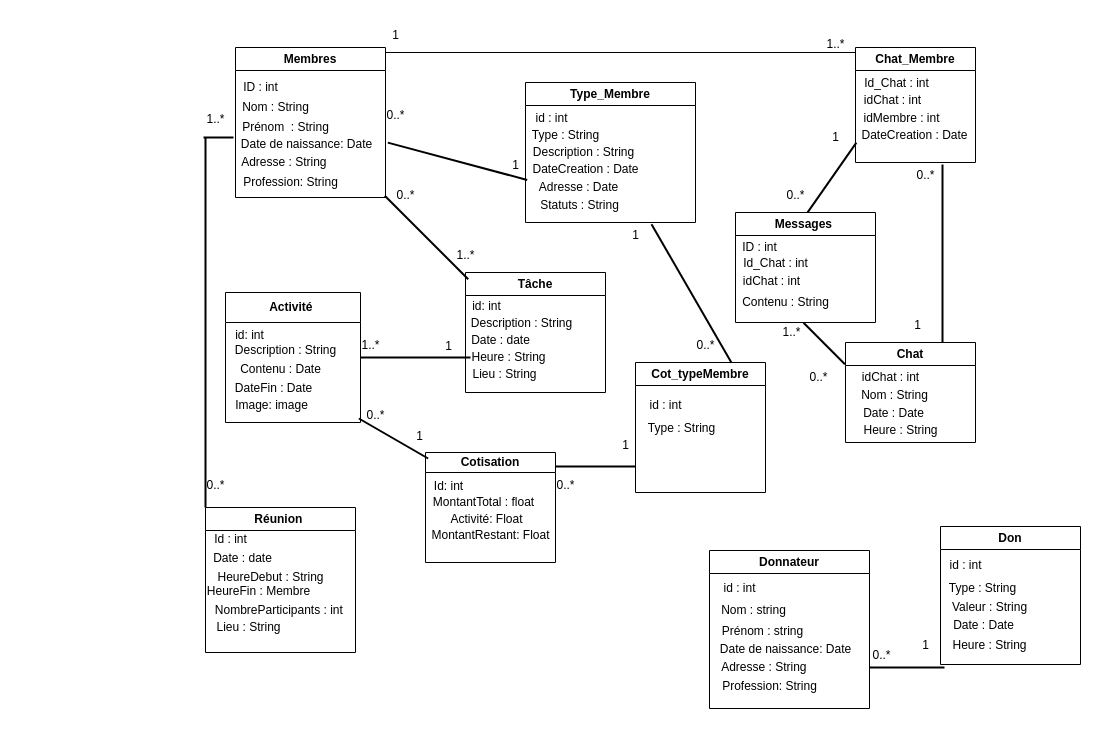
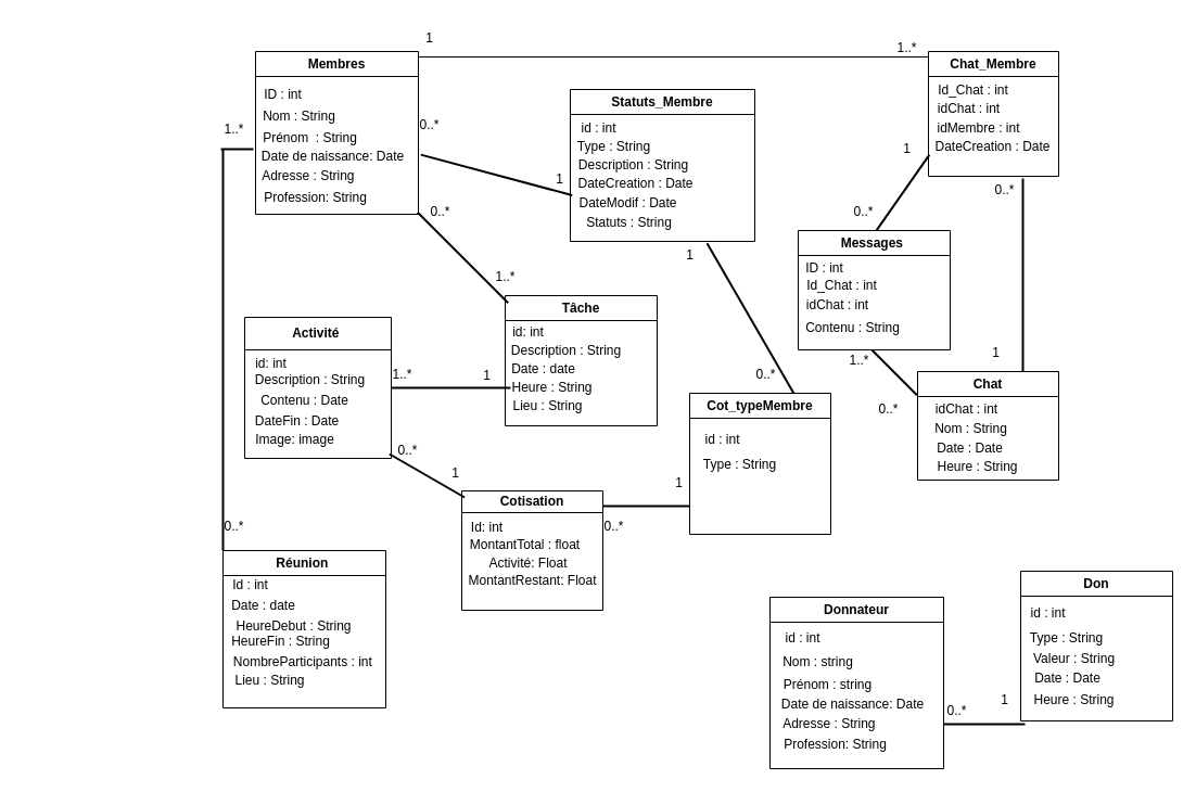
  <mxCell id="0" />
  <mxCell id="1" parent="0" />
  <mxCell id="2" value="Membres" style="swimlane;whiteSpace=wrap;html=1;" vertex="1" parent="1"><mxGeometry x="235" y="47" width="150" height="150" as="geometry" /></mxCell>
  <mxCell id="3" value="ID : int" style="text;html=1;align=center;verticalAlign=middle;resizable=0;points=[];autosize=1;strokeColor=none;fillColor=none;" vertex="1" parent="2"><mxGeometry x="-5" y="25" width="60" height="30" as="geometry" /></mxCell>
  <mxCell id="4" value="Nom : String" style="text;html=1;align=center;verticalAlign=middle;resizable=0;points=[];autosize=1;strokeColor=none;fillColor=none;" vertex="1" parent="2"><mxGeometry x="-5" y="45" width="90" height="30" as="geometry" /></mxCell>
  <mxCell id="5" value="Prénom&amp;nbsp; : String" style="text;html=1;align=center;verticalAlign=middle;resizable=0;points=[];autosize=1;strokeColor=none;fillColor=none;" vertex="1" parent="2"><mxGeometry x="-5" y="65" width="110" height="30" as="geometry" /></mxCell>
  <mxCell id="6" value="Profession: String" style="text;html=1;align=center;verticalAlign=middle;resizable=0;points=[];autosize=1;strokeColor=none;fillColor=none;" vertex="1" parent="2"><mxGeometry x="-5" y="120" width="120" height="30" as="geometry" /></mxCell>
- <mxCell id="7" value="Type_Membre" style="swimlane;whiteSpace=wrap;html=1;" vertex="1" parent="1"><mxGeometry x="525" y="82" width="170" height="140" as="geometry" /></mxCell>
+ <mxCell id="7" value="Statuts_Membre" style="swimlane;whiteSpace=wrap;html=1;" vertex="1" parent="1"><mxGeometry x="525" y="82" width="170" height="140" as="geometry" /></mxCell>
  <mxCell id="8" value="Description : String" style="text;html=1;align=center;verticalAlign=middle;resizable=0;points=[];autosize=1;strokeColor=none;fillColor=none;" vertex="1" parent="7"><mxGeometry x="-2" y="55" width="120" height="30" as="geometry" /></mxCell>
  <mxCell id="9" value="DateCreation : Date" style="text;html=1;align=center;verticalAlign=middle;resizable=0;points=[];autosize=1;strokeColor=none;fillColor=none;" vertex="1" parent="7"><mxGeometry x="-5" y="72" width="130" height="30" as="geometry" /></mxCell>
  <mxCell id="10" value="Activité&amp;nbsp;" style="swimlane;whiteSpace=wrap;html=1;startSize=30;" vertex="1" parent="1"><mxGeometry x="225" y="292" width="135" height="130" as="geometry" /></mxCell>
  <mxCell id="11" value="Tâche" style="swimlane;whiteSpace=wrap;html=1;" vertex="1" parent="1"><mxGeometry x="465" y="272" width="140" height="120" as="geometry" /></mxCell>
  <mxCell id="12" value="Cotisation" style="swimlane;whiteSpace=wrap;html=1;startSize=20;" vertex="1" parent="1"><mxGeometry x="425" y="452" width="130" height="110" as="geometry" /></mxCell>
  <mxCell id="13" value="MontantTotal : float" style="text;html=1;align=center;verticalAlign=middle;resizable=0;points=[];autosize=1;strokeColor=none;fillColor=none;" vertex="1" parent="12"><mxGeometry x="-2" y="35" width="120" height="30" as="geometry" /></mxCell>
  <mxCell id="14" value="Messages&amp;nbsp;" style="swimlane;whiteSpace=wrap;html=1;" vertex="1" parent="1"><mxGeometry x="735" y="212" width="140" height="110" as="geometry" /></mxCell>
  <mxCell id="15" value="Chat" style="swimlane;whiteSpace=wrap;html=1;" vertex="1" parent="1"><mxGeometry x="845" y="342" width="130" height="100" as="geometry" /></mxCell>
  <mxCell id="16" value="Chat_Membre" style="swimlane;whiteSpace=wrap;html=1;" vertex="1" parent="1"><mxGeometry x="855" y="47" width="120" height="115" as="geometry" /></mxCell>
  <mxCell id="17" value="Cot_typeMembre" style="swimlane;whiteSpace=wrap;html=1;rotation=0;" vertex="1" parent="1"><mxGeometry x="635" y="362" width="130" height="130" as="geometry" /></mxCell>
  <mxCell id="18" value="Réunion&amp;nbsp;" style="swimlane;whiteSpace=wrap;html=1;" vertex="1" parent="1"><mxGeometry x="205" y="507" width="150" height="145" as="geometry" /></mxCell>
  <mxCell id="19" value="NombreParticipants : int&amp;nbsp;" style="text;html=1;align=center;verticalAlign=middle;resizable=0;points=[];autosize=1;strokeColor=none;fillColor=none;" vertex="1" parent="18"><mxGeometry y="88" width="150" height="30" as="geometry" /></mxCell>
  <mxCell id="20" value="Lieu : String" style="text;html=1;align=center;verticalAlign=middle;resizable=0;points=[];autosize=1;strokeColor=none;fillColor=none;" vertex="1" parent="18"><mxGeometry x="-2" y="105" width="90" height="30" as="geometry" /></mxCell>
  <mxCell id="21" value="Date de naissance: Date" style="text;html=1;align=center;verticalAlign=middle;resizable=0;points=[];autosize=1;strokeColor=none;fillColor=none;" vertex="1" parent="1"><mxGeometry x="231" y="129" width="150" height="30" as="geometry" /></mxCell>
  <mxCell id="22" value="Adresse : String&amp;nbsp;" style="text;html=1;align=center;verticalAlign=middle;resizable=0;points=[];autosize=1;strokeColor=none;fillColor=none;" vertex="1" parent="1"><mxGeometry x="230" y="147" width="110" height="30" as="geometry" /></mxCell>
  <mxCell id="23" value="id : int" style="text;html=1;align=center;verticalAlign=middle;resizable=0;points=[];autosize=1;strokeColor=none;fillColor=none;" vertex="1" parent="1"><mxGeometry x="521" y="103" width="60" height="30" as="geometry" /></mxCell>
  <mxCell id="24" value="Type : String" style="text;html=1;align=center;verticalAlign=middle;resizable=0;points=[];autosize=1;strokeColor=none;fillColor=none;" vertex="1" parent="1"><mxGeometry x="520" y="120" width="90" height="30" as="geometry" /></mxCell>
  <mxCell id="25" value="Statuts : String" style="text;html=1;align=center;verticalAlign=middle;resizable=0;points=[];autosize=1;strokeColor=none;fillColor=none;" vertex="1" parent="1"><mxGeometry x="529" y="190" width="100" height="30" as="geometry" /></mxCell>
- <mxCell id="26" value="Adresse : Date" style="text;html=1;align=center;verticalAlign=middle;resizable=0;points=[];autosize=1;strokeColor=none;fillColor=none;" vertex="1" parent="1"><mxGeometry x="523" y="172" width="110" height="30" as="geometry" /></mxCell>
+ <mxCell id="26" value="DateModif : Date" style="text;html=1;align=center;verticalAlign=middle;resizable=0;points=[];autosize=1;strokeColor=none;fillColor=none;" vertex="1" parent="1"><mxGeometry x="523" y="172" width="110" height="30" as="geometry" /></mxCell>
  <mxCell id="27" value="Id_Chat : int" style="text;html=1;align=center;verticalAlign=middle;resizable=0;points=[];autosize=1;strokeColor=none;fillColor=none;" vertex="1" parent="1"><mxGeometry x="851" y="68" width="90" height="30" as="geometry" /></mxCell>
  <mxCell id="28" value="idChat : int" style="text;html=1;align=center;verticalAlign=middle;resizable=0;points=[];autosize=1;strokeColor=none;fillColor=none;" vertex="1" parent="1"><mxGeometry x="852" y="85" width="80" height="30" as="geometry" /></mxCell>
  <mxCell id="29" value="idMembre : int" style="text;html=1;align=center;verticalAlign=middle;resizable=0;points=[];autosize=1;strokeColor=none;fillColor=none;" vertex="1" parent="1"><mxGeometry x="851" y="103" width="100" height="30" as="geometry" /></mxCell>
  <mxCell id="30" value="DateCreation : Date" style="text;html=1;align=center;verticalAlign=middle;resizable=0;points=[];autosize=1;strokeColor=none;fillColor=none;" vertex="1" parent="1"><mxGeometry x="849" y="120" width="130" height="30" as="geometry" /></mxCell>
  <mxCell id="31" value="idChat : int" style="text;html=1;align=center;verticalAlign=middle;resizable=0;points=[];autosize=1;strokeColor=none;fillColor=none;" vertex="1" parent="1"><mxGeometry x="850" y="362" width="80" height="30" as="geometry" /></mxCell>
  <mxCell id="32" value="Nom : String" style="text;html=1;align=center;verticalAlign=middle;resizable=0;points=[];autosize=1;strokeColor=none;fillColor=none;" vertex="1" parent="1"><mxGeometry x="849" y="380" width="90" height="30" as="geometry" /></mxCell>
  <mxCell id="33" value="Date : Date" style="text;html=1;align=center;verticalAlign=middle;resizable=0;points=[];autosize=1;strokeColor=none;fillColor=none;" vertex="1" parent="1"><mxGeometry x="853" y="398" width="80" height="30" as="geometry" /></mxCell>
  <mxCell id="34" value="Heure : String" style="text;html=1;align=center;verticalAlign=middle;resizable=0;points=[];autosize=1;strokeColor=none;fillColor=none;" vertex="1" parent="1"><mxGeometry x="850" y="415" width="100" height="30" as="geometry" /></mxCell>
  <mxCell id="35" value="ID : int" style="text;html=1;align=center;verticalAlign=middle;resizable=0;points=[];autosize=1;strokeColor=none;fillColor=none;" vertex="1" parent="1"><mxGeometry x="729" y="232" width="60" height="30" as="geometry" /></mxCell>
  <mxCell id="36" value="Id_Chat : int" style="text;html=1;align=center;verticalAlign=middle;resizable=0;points=[];autosize=1;strokeColor=none;fillColor=none;" vertex="1" parent="1"><mxGeometry x="730" y="248" width="90" height="30" as="geometry" /></mxCell>
  <mxCell id="37" value="idChat : int" style="text;html=1;align=center;verticalAlign=middle;resizable=0;points=[];autosize=1;strokeColor=none;fillColor=none;" vertex="1" parent="1"><mxGeometry x="731" y="266" width="80" height="30" as="geometry" /></mxCell>
  <mxCell id="38" value="Contenu : String" style="text;html=1;align=center;verticalAlign=middle;resizable=0;points=[];autosize=1;strokeColor=none;fillColor=none;" vertex="1" parent="1"><mxGeometry x="730" y="287" width="110" height="30" as="geometry" /></mxCell>
  <mxCell id="39" value="Id : int" style="text;html=1;align=center;verticalAlign=middle;resizable=0;points=[];autosize=1;strokeColor=none;fillColor=none;" vertex="1" parent="1"><mxGeometry x="200" y="524" width="60" height="30" as="geometry" /></mxCell>
  <mxCell id="40" value="Date : date" style="text;html=1;align=center;verticalAlign=middle;resizable=0;points=[];autosize=1;strokeColor=none;fillColor=none;" vertex="1" parent="1"><mxGeometry x="202" y="543" width="80" height="30" as="geometry" /></mxCell>
  <mxCell id="41" value="HeureDebut : String" style="text;html=1;align=center;verticalAlign=middle;resizable=0;points=[];autosize=1;strokeColor=none;fillColor=none;" vertex="1" parent="1"><mxGeometry x="205" y="562" width="130" height="30" as="geometry" /></mxCell>
- <mxCell id="42" value="HeureFin : Membre" style="text;html=1;align=center;verticalAlign=middle;resizable=0;points=[];autosize=1;strokeColor=none;fillColor=none;" vertex="1" parent="1"><mxGeometry x="203" y="576" width="110" height="30" as="geometry" /></mxCell>
+ <mxCell id="42" value="HeureFin : String" style="text;html=1;align=center;verticalAlign=middle;resizable=0;points=[];autosize=1;strokeColor=none;fillColor=none;" vertex="1" parent="1"><mxGeometry x="203" y="576" width="110" height="30" as="geometry" /></mxCell>
  <mxCell id="43" value="id: int" style="text;html=1;align=center;verticalAlign=middle;resizable=0;points=[];autosize=1;strokeColor=none;fillColor=none;" vertex="1" parent="1"><mxGeometry x="461" y="291" width="50" height="30" as="geometry" /></mxCell>
  <mxCell id="44" value="Description : String" style="text;html=1;align=center;verticalAlign=middle;resizable=0;points=[];autosize=1;strokeColor=none;fillColor=none;" vertex="1" parent="1"><mxGeometry x="461" y="308" width="120" height="30" as="geometry" /></mxCell>
  <mxCell id="45" value="Date : date" style="text;html=1;align=center;verticalAlign=middle;resizable=0;points=[];autosize=1;strokeColor=none;fillColor=none;" vertex="1" parent="1"><mxGeometry x="460" y="325" width="80" height="30" as="geometry" /></mxCell>
  <mxCell id="46" value="Heure : String" style="text;html=1;align=center;verticalAlign=middle;resizable=0;points=[];autosize=1;strokeColor=none;fillColor=none;" vertex="1" parent="1"><mxGeometry x="458" y="342" width="100" height="30" as="geometry" /></mxCell>
  <mxCell id="47" value="Lieu : String" style="text;html=1;align=center;verticalAlign=middle;resizable=0;points=[];autosize=1;strokeColor=none;fillColor=none;" vertex="1" parent="1"><mxGeometry x="459" y="359" width="90" height="30" as="geometry" /></mxCell>
  <mxCell id="48" value="id: int" style="text;html=1;align=center;verticalAlign=middle;resizable=0;points=[];autosize=1;strokeColor=none;fillColor=none;" vertex="1" parent="1"><mxGeometry x="224" y="320" width="50" height="30" as="geometry" /></mxCell>
  <mxCell id="49" value="Description : String" style="text;html=1;align=center;verticalAlign=middle;resizable=0;points=[];autosize=1;strokeColor=none;fillColor=none;" vertex="1" parent="1"><mxGeometry x="225" y="335" width="120" height="30" as="geometry" /></mxCell>
  <mxCell id="50" value="Contenu : Date" style="text;html=1;align=center;verticalAlign=middle;resizable=0;points=[];autosize=1;strokeColor=none;fillColor=none;" vertex="1" parent="1"><mxGeometry x="220" y="354" width="120" height="30" as="geometry" /></mxCell>
  <mxCell id="51" value="DateFin : Date" style="text;html=1;align=center;verticalAlign=middle;resizable=0;points=[];autosize=1;strokeColor=none;fillColor=none;" vertex="1" parent="1"><mxGeometry x="223" y="373" width="100" height="30" as="geometry" /></mxCell>
  <mxCell id="52" value="Image: image" style="text;html=1;align=center;verticalAlign=middle;resizable=0;points=[];autosize=1;strokeColor=none;fillColor=none;" vertex="1" parent="1"><mxGeometry x="221" y="390" width="100" height="30" as="geometry" /></mxCell>
  <mxCell id="53" value="Id: int" style="text;html=1;align=center;verticalAlign=middle;resizable=0;points=[];autosize=1;strokeColor=none;fillColor=none;" vertex="1" parent="1"><mxGeometry x="423" y="471" width="50" height="30" as="geometry" /></mxCell>
  <mxCell id="54" value="Activité: Float" style="text;html=1;align=center;verticalAlign=middle;resizable=0;points=[];autosize=1;strokeColor=none;fillColor=none;" vertex="1" parent="1"><mxGeometry x="421" y="504" width="130" height="30" as="geometry" /></mxCell>
  <mxCell id="55" value="MontantRestant: Float" style="text;html=1;align=center;verticalAlign=middle;resizable=0;points=[];autosize=1;strokeColor=none;fillColor=none;" vertex="1" parent="1"><mxGeometry x="420" y="520" width="140" height="30" as="geometry" /></mxCell>
  <mxCell id="56" value="id : int" style="text;html=1;align=center;verticalAlign=middle;resizable=0;points=[];autosize=1;strokeColor=none;fillColor=none;" vertex="1" parent="1"><mxGeometry x="635" y="390" width="60" height="30" as="geometry" /></mxCell>
  <mxCell id="57" value="Type : String" style="text;html=1;align=center;verticalAlign=middle;resizable=0;points=[];autosize=1;strokeColor=none;fillColor=none;" vertex="1" parent="1"><mxGeometry x="636" y="413" width="90" height="30" as="geometry" /></mxCell>
  <mxCell id="58" value="Donnateur" style="swimlane;whiteSpace=wrap;html=1;" vertex="1" parent="1"><mxGeometry x="709" y="550" width="160" height="158" as="geometry" /></mxCell>
  <mxCell id="59" value="Don" style="swimlane;whiteSpace=wrap;html=1;" vertex="1" parent="1"><mxGeometry x="940" y="526" width="140" height="138" as="geometry" /></mxCell>
  <mxCell id="60" value="id : int" style="text;html=1;align=center;verticalAlign=middle;resizable=0;points=[];autosize=1;strokeColor=none;fillColor=none;" vertex="1" parent="1"><mxGeometry x="935" y="550" width="60" height="30" as="geometry" /></mxCell>
  <mxCell id="61" value="Type : String" style="text;html=1;align=center;verticalAlign=middle;resizable=0;points=[];autosize=1;strokeColor=none;fillColor=none;" vertex="1" parent="1"><mxGeometry x="937" y="573" width="90" height="30" as="geometry" /></mxCell>
  <mxCell id="62" value="Valeur : String" style="text;html=1;align=center;verticalAlign=middle;resizable=0;points=[];autosize=1;strokeColor=none;fillColor=none;" vertex="1" parent="1"><mxGeometry x="939" y="592" width="100" height="30" as="geometry" /></mxCell>
  <mxCell id="63" value="Date : Date" style="text;html=1;align=center;verticalAlign=middle;resizable=0;points=[];autosize=1;strokeColor=none;fillColor=none;" vertex="1" parent="1"><mxGeometry x="943" y="610" width="80" height="30" as="geometry" /></mxCell>
  <mxCell id="64" value="Heure : String" style="text;html=1;align=center;verticalAlign=middle;resizable=0;points=[];autosize=1;strokeColor=none;fillColor=none;" vertex="1" parent="1"><mxGeometry x="939" y="630" width="100" height="30" as="geometry" /></mxCell>
  <mxCell id="65" value="id : int" style="text;html=1;align=center;verticalAlign=middle;resizable=0;points=[];autosize=1;strokeColor=none;fillColor=none;" vertex="1" parent="1"><mxGeometry x="709" y="573" width="60" height="30" as="geometry" /></mxCell>
  <mxCell id="66" value="Nom : string" style="text;html=1;align=center;verticalAlign=middle;resizable=0;points=[];autosize=1;strokeColor=none;fillColor=none;" vertex="1" parent="1"><mxGeometry x="708" y="595" width="90" height="30" as="geometry" /></mxCell>
  <mxCell id="67" value="Prénom : string" style="text;html=1;align=center;verticalAlign=middle;resizable=0;points=[];autosize=1;strokeColor=none;fillColor=none;" vertex="1" parent="1"><mxGeometry x="712" y="616" width="100" height="30" as="geometry" /></mxCell>
  <mxCell id="68" value="Date de naissance: Date" style="text;html=1;align=center;verticalAlign=middle;resizable=0;points=[];autosize=1;strokeColor=none;fillColor=none;" vertex="1" parent="1"><mxGeometry x="710" y="634" width="150" height="30" as="geometry" /></mxCell>
  <mxCell id="69" value="Adresse : String&amp;nbsp;" style="text;html=1;align=center;verticalAlign=middle;resizable=0;points=[];autosize=1;strokeColor=none;fillColor=none;" vertex="1" parent="1"><mxGeometry x="710" y="652" width="110" height="30" as="geometry" /></mxCell>
  <mxCell id="70" value="Profession: String" style="text;html=1;align=center;verticalAlign=middle;resizable=0;points=[];autosize=1;strokeColor=none;fillColor=none;" vertex="1" parent="1"><mxGeometry x="709" y="671" width="120" height="30" as="geometry" /></mxCell>
  <mxCell id="71" value="1" style="text;html=1;align=center;verticalAlign=middle;resizable=0;points=[];autosize=1;strokeColor=none;fillColor=none;" vertex="1" parent="1"><mxGeometry x="380" y="20" width="30" height="30" as="geometry" /></mxCell>
  <mxCell id="72" value="1..*" style="text;html=1;align=center;verticalAlign=middle;resizable=0;points=[];autosize=1;strokeColor=none;fillColor=none;" vertex="1" parent="1"><mxGeometry x="815" y="29" width="40" height="30" as="geometry" /></mxCell>
  <mxCell id="73" value="1" style="text;html=1;align=center;verticalAlign=middle;resizable=0;points=[];autosize=1;strokeColor=none;fillColor=none;" vertex="1" parent="1"><mxGeometry x="620" y="220" width="30" height="30" as="geometry" /></mxCell>
  <mxCell id="74" value="0..*" style="text;html=1;align=center;verticalAlign=middle;resizable=0;points=[];autosize=1;strokeColor=none;fillColor=none;" vertex="1" parent="1"><mxGeometry x="685" y="330" width="40" height="30" as="geometry" /></mxCell>
  <mxCell id="75" value="0..*" style="text;html=1;align=center;verticalAlign=middle;resizable=0;points=[];autosize=1;strokeColor=none;fillColor=none;" vertex="1" parent="1"><mxGeometry x="775" y="180" width="40" height="30" as="geometry" /></mxCell>
  <mxCell id="76" value="1" style="text;html=1;align=center;verticalAlign=middle;resizable=0;points=[];autosize=1;strokeColor=none;fillColor=none;" vertex="1" parent="1"><mxGeometry x="820" y="122" width="30" height="30" as="geometry" /></mxCell>
  <mxCell id="77" value="0..*" style="text;html=1;align=center;verticalAlign=middle;resizable=0;points=[];autosize=1;strokeColor=none;fillColor=none;" vertex="1" parent="1"><mxGeometry x="905" y="160" width="40" height="30" as="geometry" /></mxCell>
  <mxCell id="78" value="1" style="text;html=1;align=center;verticalAlign=middle;resizable=0;points=[];autosize=1;strokeColor=none;fillColor=none;" vertex="1" parent="1"><mxGeometry x="902" y="310" width="30" height="30" as="geometry" /></mxCell>
  <mxCell id="79" value="0..*" style="text;html=1;align=center;verticalAlign=middle;resizable=0;points=[];autosize=1;strokeColor=none;fillColor=none;" vertex="1" parent="1"><mxGeometry x="375" y="100" width="40" height="30" as="geometry" /></mxCell>
  <mxCell id="80" value="1" style="text;html=1;align=center;verticalAlign=middle;resizable=0;points=[];autosize=1;strokeColor=none;fillColor=none;" vertex="1" parent="1"><mxGeometry x="500" y="150" width="30" height="30" as="geometry" /></mxCell>
  <mxCell id="81" value="1..*" style="text;html=1;align=center;verticalAlign=middle;resizable=0;points=[];autosize=1;strokeColor=none;fillColor=none;" vertex="1" parent="1"><mxGeometry y="104" width="40" height="30" as="geometry" x="195" /></mxCell>
  <mxCell id="82" value="0..*" style="text;html=1;align=center;verticalAlign=middle;resizable=0;points=[];autosize=1;strokeColor=none;fillColor=none;" vertex="1" parent="1"><mxGeometry y="470" width="40" height="30" as="geometry" x="195" /></mxCell>
  <mxCell id="83" value="0..*" style="text;html=1;align=center;verticalAlign=middle;resizable=0;points=[];autosize=1;strokeColor=none;fillColor=none;" vertex="1" parent="1"><mxGeometry x="355" y="400" width="40" height="30" as="geometry" /></mxCell>
  <mxCell id="84" value="1" style="text;html=1;align=center;verticalAlign=middle;resizable=0;points=[];autosize=1;strokeColor=none;fillColor=none;" vertex="1" parent="1"><mxGeometry x="404" y="421" width="30" height="30" as="geometry" /></mxCell>
  <mxCell id="85" value="0..*" style="text;html=1;align=center;verticalAlign=middle;resizable=0;points=[];autosize=1;strokeColor=none;fillColor=none;" vertex="1" parent="1"><mxGeometry x="385" y="180" width="40" height="30" as="geometry" /></mxCell>
  <mxCell id="86" value="1..*" style="text;html=1;align=center;verticalAlign=middle;resizable=0;points=[];autosize=1;strokeColor=none;fillColor=none;" vertex="1" parent="1"><mxGeometry x="445" y="240" width="40" height="30" as="geometry" /></mxCell>
  <mxCell id="87" value="1" style="text;html=1;align=center;verticalAlign=middle;resizable=0;points=[];autosize=1;strokeColor=none;fillColor=none;" vertex="1" parent="1"><mxGeometry x="610" y="430" width="30" height="30" as="geometry" /></mxCell>
  <mxCell id="88" value="0..*" style="text;html=1;align=center;verticalAlign=middle;resizable=0;points=[];autosize=1;strokeColor=none;fillColor=none;" vertex="1" parent="1"><mxGeometry x="545" y="470" width="40" height="30" as="geometry" /></mxCell>
  <mxCell id="89" value="0..*" style="text;html=1;align=center;verticalAlign=middle;resizable=0;points=[];autosize=1;strokeColor=none;fillColor=none;" vertex="1" parent="1"><mxGeometry x="798" y="362" width="40" height="30" as="geometry" /></mxCell>
  <mxCell id="90" value="1..*" style="text;html=1;align=center;verticalAlign=middle;resizable=0;points=[];autosize=1;strokeColor=none;fillColor=none;" vertex="1" parent="1"><mxGeometry x="771" y="317" width="40" height="30" as="geometry" /></mxCell>
  <mxCell id="91" value="0..*" style="text;html=1;align=center;verticalAlign=middle;resizable=0;points=[];autosize=1;strokeColor=none;fillColor=none;" vertex="1" parent="1"><mxGeometry x="861" y="640" width="40" height="30" as="geometry" /></mxCell>
  <mxCell id="92" value="1" style="text;html=1;align=center;verticalAlign=middle;resizable=0;points=[];autosize=1;strokeColor=none;fillColor=none;" vertex="1" parent="1"><mxGeometry x="910" y="630" width="30" height="30" as="geometry" /></mxCell>
  <mxCell id="93" value="1..*" style="text;html=1;align=center;verticalAlign=middle;resizable=0;points=[];autosize=1;strokeColor=none;fillColor=none;" vertex="1" parent="1"><mxGeometry x="350" y="330" width="40" height="30" as="geometry" /></mxCell>
  <mxCell id="94" value="1" style="text;html=1;align=center;verticalAlign=middle;resizable=0;points=[];autosize=1;strokeColor=none;fillColor=none;" vertex="1" parent="1"><mxGeometry x="433" y="331" width="30" height="30" as="geometry" /></mxCell>
  <mxCell id="95" value="" style="line;strokeWidth=2;html=1;rotation=45;" vertex="1" parent="1"><mxGeometry x="367" y="232" width="118" height="10" as="geometry" /></mxCell>
  <mxCell id="96" value="" style="line;strokeWidth=1;rotatable=0;dashed=0;labelPosition=right;align=left;verticalAlign=middle;spacingTop=0;spacingLeft=6;points=[];portConstraint=eastwest;" vertex="1" parent="1"><mxGeometry x="385" y="47" width="470" height="10" as="geometry" /></mxCell>
  <mxCell id="97" value="" style="line;strokeWidth=2;html=1;rotation=15;" vertex="1" parent="1"><mxGeometry x="384.84" y="155.79" width="144.32" height="10" as="geometry" /></mxCell>
  <mxCell id="98" value="" style="line;strokeWidth=2;html=1;rotation=90;" vertex="1" parent="1"><mxGeometry x="20" y="317" width="370" height="10" as="geometry" /></mxCell>
  <mxCell id="99" value="" style="line;strokeWidth=2;html=1;" vertex="1" parent="1"><mxGeometry x="203" y="132" width="30" height="10" as="geometry" /></mxCell>
  <mxCell id="100" value="" style="line;strokeWidth=2;html=1;rotation=-55;" vertex="1" parent="1"><mxGeometry x="789" y="172" width="85" height="10" as="geometry" /></mxCell>
  <mxCell id="101" value="" style="line;strokeWidth=2;html=1;rotation=90;" vertex="1" parent="1"><mxGeometry x="853" y="248" width="178" height="10" as="geometry" /></mxCell>
  <mxCell id="102" value="" style="line;strokeWidth=2;html=1;" vertex="1" parent="1"><mxGeometry x="869" y="662" width="75" height="10" as="geometry" /></mxCell>
  <mxCell id="103" value="" style="line;strokeWidth=2;html=1;" vertex="1" parent="1"><mxGeometry x="555" y="461" width="80" height="10" as="geometry" /></mxCell>
  <mxCell id="104" value="" style="line;strokeWidth=2;html=1;rotation=60;" vertex="1" parent="1"><mxGeometry x="611" y="287" width="160" height="12" as="geometry" /></mxCell>
  <mxCell id="105" value="" style="line;strokeWidth=2;html=1;" vertex="1" parent="1"><mxGeometry x="360" y="347" width="110" height="20" as="geometry" /></mxCell>
  <mxCell id="106" value="" style="line;strokeWidth=2;html=1;rotation=30;" vertex="1" parent="1"><mxGeometry x="353" y="433" width="80" height="10" as="geometry" /></mxCell>
  <mxCell id="107" value="" style="line;strokeWidth=2;html=1;rotation=45;" vertex="1" parent="1"><mxGeometry x="794.47" y="338" width="58.53" height="10" as="geometry" /></mxCell>
